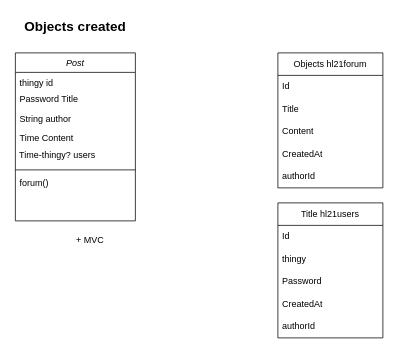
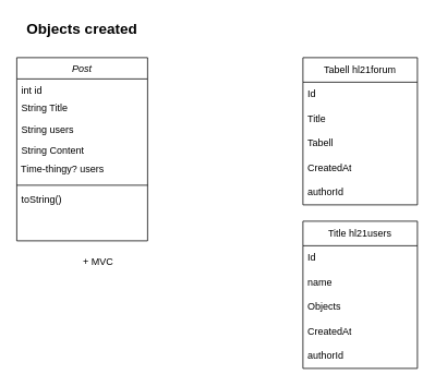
  <mxCell id="0" />
  <mxCell id="1" parent="0" />
  <mxCell id="2" value="Post" style="swimlane;fontStyle=2;align=center;verticalAlign=top;childLayout=stackLayout;horizontal=1;startSize=26;horizontalStack=0;resizeParent=1;resizeLast=0;collapsible=1;marginBottom=0;rounded=0;shadow=0;strokeWidth=1;" parent="1" vertex="1"><mxGeometry x="20" y="70" width="160" height="224" as="geometry"><mxRectangle x="220" y="120" width="160" height="26" as="alternateBounds" /></mxGeometry></mxCell>
- <mxCell id="3" value="thingy id" style="text;align=left;verticalAlign=top;spacingLeft=4;spacingRight=4;overflow=hidden;rotatable=0;points=[[0,0.5],[1,0.5]];portConstraint=eastwest;rounded=0;shadow=0;html=0;" vertex="1" parent="2"><mxGeometry y="26" width="160" height="22" as="geometry" /></mxCell>
- <mxCell id="4" value="Password Title" style="text;align=left;verticalAlign=top;spacingLeft=4;spacingRight=4;overflow=hidden;rotatable=0;points=[[0,0.5],[1,0.5]];portConstraint=eastwest;" parent="2" vertex="1"><mxGeometry y="48" width="160" height="26" as="geometry" /></mxCell>
- <mxCell id="5" value="String author" style="text;align=left;verticalAlign=top;spacingLeft=4;spacingRight=4;overflow=hidden;rotatable=0;points=[[0,0.5],[1,0.5]];portConstraint=eastwest;rounded=0;shadow=0;html=0;" parent="2" vertex="1"><mxGeometry y="74" width="160" height="26" as="geometry" /></mxCell>
- <mxCell id="6" value="Time Content" style="text;align=left;verticalAlign=top;spacingLeft=4;spacingRight=4;overflow=hidden;rotatable=0;points=[[0,0.5],[1,0.5]];portConstraint=eastwest;rounded=0;shadow=0;html=0;" parent="2" vertex="1"><mxGeometry y="100" width="160" height="22" as="geometry" /></mxCell>
+ <mxCell id="3" value="int id" style="text;align=left;verticalAlign=top;spacingLeft=4;spacingRight=4;overflow=hidden;rotatable=0;points=[[0,0.5],[1,0.5]];portConstraint=eastwest;rounded=0;shadow=0;html=0;" vertex="1" parent="2"><mxGeometry y="26" width="160" height="22" as="geometry" /></mxCell>
+ <mxCell id="4" value="String Title" style="text;align=left;verticalAlign=top;spacingLeft=4;spacingRight=4;overflow=hidden;rotatable=0;points=[[0,0.5],[1,0.5]];portConstraint=eastwest;" parent="2" vertex="1"><mxGeometry y="48" width="160" height="26" as="geometry" /></mxCell>
+ <mxCell id="5" value="String users" style="text;align=left;verticalAlign=top;spacingLeft=4;spacingRight=4;overflow=hidden;rotatable=0;points=[[0,0.5],[1,0.5]];portConstraint=eastwest;rounded=0;shadow=0;html=0;" parent="2" vertex="1"><mxGeometry y="74" width="160" height="26" as="geometry" /></mxCell>
+ <mxCell id="6" value="String Content" style="text;align=left;verticalAlign=top;spacingLeft=4;spacingRight=4;overflow=hidden;rotatable=0;points=[[0,0.5],[1,0.5]];portConstraint=eastwest;rounded=0;shadow=0;html=0;" parent="2" vertex="1"><mxGeometry y="100" width="160" height="22" as="geometry" /></mxCell>
  <mxCell id="7" value="&amp;nbsp;Time-thingy? users" style="text;html=1;strokeColor=none;fillColor=none;align=left;verticalAlign=middle;whiteSpace=wrap;rounded=0;" parent="2" vertex="1"><mxGeometry y="122" width="160" height="30" as="geometry" /></mxCell>
  <mxCell id="8" value="" style="line;html=1;strokeWidth=1;align=left;verticalAlign=middle;spacingTop=-1;spacingLeft=3;spacingRight=3;rotatable=0;labelPosition=right;points=[];portConstraint=eastwest;" parent="2" vertex="1"><mxGeometry y="152" width="160" height="8" as="geometry" /></mxCell>
- <mxCell id="9" value="forum()" style="text;align=left;verticalAlign=top;spacingLeft=4;spacingRight=4;overflow=hidden;rotatable=0;points=[[0,0.5],[1,0.5]];portConstraint=eastwest;" parent="2" vertex="1"><mxGeometry y="160" width="160" height="24" as="geometry" /></mxCell>
+ <mxCell id="9" value="toString()" style="text;align=left;verticalAlign=top;spacingLeft=4;spacingRight=4;overflow=hidden;rotatable=0;points=[[0,0.5],[1,0.5]];portConstraint=eastwest;" parent="2" vertex="1"><mxGeometry y="160" width="160" height="24" as="geometry" /></mxCell>
  <mxCell id="10" value="&lt;b&gt;&lt;font style=&quot;font-size: 18px;&quot;&gt;Objects created&lt;/font&gt;&lt;/b&gt;" style="text;html=1;strokeColor=none;fillColor=none;align=center;verticalAlign=middle;whiteSpace=wrap;rounded=0;" parent="1" vertex="1"><mxGeometry x="30" y="20" width="140" height="30" as="geometry" /></mxCell>
- <mxCell id="11" value="Objects hl21forum" style="swimlane;fontStyle=0;childLayout=stackLayout;horizontal=1;startSize=30;horizontalStack=0;resizeParent=1;resizeParentMax=0;resizeLast=0;collapsible=1;marginBottom=0;whiteSpace=wrap;html=1;" vertex="1" parent="1"><mxGeometry x="370" y="70" width="140" height="180" as="geometry" /></mxCell>
+ <mxCell id="11" value="Tabell hl21forum" style="swimlane;fontStyle=0;childLayout=stackLayout;horizontal=1;startSize=30;horizontalStack=0;resizeParent=1;resizeParentMax=0;resizeLast=0;collapsible=1;marginBottom=0;whiteSpace=wrap;html=1;" vertex="1" parent="1"><mxGeometry x="370" y="70" width="140" height="180" as="geometry" /></mxCell>
  <mxCell id="12" value="Id" style="text;strokeColor=none;fillColor=none;align=left;verticalAlign=middle;spacingLeft=4;spacingRight=4;overflow=hidden;points=[[0,0.5],[1,0.5]];portConstraint=eastwest;rotatable=0;whiteSpace=wrap;html=1;" vertex="1" parent="11"><mxGeometry y="30" width="140" height="30" as="geometry" /></mxCell>
  <mxCell id="13" value="Title" style="text;strokeColor=none;fillColor=none;align=left;verticalAlign=middle;spacingLeft=4;spacingRight=4;overflow=hidden;points=[[0,0.5],[1,0.5]];portConstraint=eastwest;rotatable=0;whiteSpace=wrap;html=1;" vertex="1" parent="11"><mxGeometry y="60" width="140" height="30" as="geometry" /></mxCell>
- <mxCell id="14" value="Content" style="text;strokeColor=none;fillColor=none;align=left;verticalAlign=middle;spacingLeft=4;spacingRight=4;overflow=hidden;points=[[0,0.5],[1,0.5]];portConstraint=eastwest;rotatable=0;whiteSpace=wrap;html=1;" vertex="1" parent="11"><mxGeometry y="90" width="140" height="30" as="geometry" /></mxCell>
+ <mxCell id="14" value="Tabell" style="text;strokeColor=none;fillColor=none;align=left;verticalAlign=middle;spacingLeft=4;spacingRight=4;overflow=hidden;points=[[0,0.5],[1,0.5]];portConstraint=eastwest;rotatable=0;whiteSpace=wrap;html=1;" vertex="1" parent="11"><mxGeometry y="90" width="140" height="30" as="geometry" /></mxCell>
  <mxCell id="15" value="CreatedAt" style="text;strokeColor=none;fillColor=none;align=left;verticalAlign=middle;spacingLeft=4;spacingRight=4;overflow=hidden;points=[[0,0.5],[1,0.5]];portConstraint=eastwest;rotatable=0;whiteSpace=wrap;html=1;" vertex="1" parent="11"><mxGeometry y="120" width="140" height="30" as="geometry" /></mxCell>
  <mxCell id="16" value="authorId" style="text;strokeColor=none;fillColor=none;align=left;verticalAlign=middle;spacingLeft=4;spacingRight=4;overflow=hidden;points=[[0,0.5],[1,0.5]];portConstraint=eastwest;rotatable=0;whiteSpace=wrap;html=1;" vertex="1" parent="11"><mxGeometry y="150" width="140" height="30" as="geometry" /></mxCell>
  <mxCell id="17" value="Title hl21users" style="swimlane;fontStyle=0;childLayout=stackLayout;horizontal=1;startSize=30;horizontalStack=0;resizeParent=1;resizeParentMax=0;resizeLast=0;collapsible=1;marginBottom=0;whiteSpace=wrap;html=1;" vertex="1" parent="1"><mxGeometry x="370" y="270" width="140" height="180" as="geometry" /></mxCell>
  <mxCell id="18" value="Id" style="text;strokeColor=none;fillColor=none;align=left;verticalAlign=middle;spacingLeft=4;spacingRight=4;overflow=hidden;points=[[0,0.5],[1,0.5]];portConstraint=eastwest;rotatable=0;whiteSpace=wrap;html=1;" vertex="1" parent="17"><mxGeometry y="30" width="140" height="30" as="geometry" /></mxCell>
- <mxCell id="19" value="thingy" style="text;strokeColor=none;fillColor=none;align=left;verticalAlign=middle;spacingLeft=4;spacingRight=4;overflow=hidden;points=[[0,0.5],[1,0.5]];portConstraint=eastwest;rotatable=0;whiteSpace=wrap;html=1;" vertex="1" parent="17"><mxGeometry y="60" width="140" height="30" as="geometry" /></mxCell>
- <mxCell id="20" value="Password" style="text;strokeColor=none;fillColor=none;align=left;verticalAlign=middle;spacingLeft=4;spacingRight=4;overflow=hidden;points=[[0,0.5],[1,0.5]];portConstraint=eastwest;rotatable=0;whiteSpace=wrap;html=1;" vertex="1" parent="17"><mxGeometry y="90" width="140" height="30" as="geometry" /></mxCell>
+ <mxCell id="19" value="name" style="text;strokeColor=none;fillColor=none;align=left;verticalAlign=middle;spacingLeft=4;spacingRight=4;overflow=hidden;points=[[0,0.5],[1,0.5]];portConstraint=eastwest;rotatable=0;whiteSpace=wrap;html=1;" vertex="1" parent="17"><mxGeometry y="60" width="140" height="30" as="geometry" /></mxCell>
+ <mxCell id="20" value="Objects" style="text;strokeColor=none;fillColor=none;align=left;verticalAlign=middle;spacingLeft=4;spacingRight=4;overflow=hidden;points=[[0,0.5],[1,0.5]];portConstraint=eastwest;rotatable=0;whiteSpace=wrap;html=1;" vertex="1" parent="17"><mxGeometry y="90" width="140" height="30" as="geometry" /></mxCell>
  <mxCell id="21" value="CreatedAt" style="text;strokeColor=none;fillColor=none;align=left;verticalAlign=middle;spacingLeft=4;spacingRight=4;overflow=hidden;points=[[0,0.5],[1,0.5]];portConstraint=eastwest;rotatable=0;whiteSpace=wrap;html=1;" vertex="1" parent="17"><mxGeometry y="120" width="140" height="30" as="geometry" /></mxCell>
  <mxCell id="22" value="authorId" style="text;strokeColor=none;fillColor=none;align=left;verticalAlign=middle;spacingLeft=4;spacingRight=4;overflow=hidden;points=[[0,0.5],[1,0.5]];portConstraint=eastwest;rotatable=0;whiteSpace=wrap;html=1;" vertex="1" parent="17"><mxGeometry y="150" width="140" height="30" as="geometry" /></mxCell>
  <mxCell id="23" value="+ MVC" style="text;html=1;strokeColor=none;fillColor=none;align=center;verticalAlign=middle;whiteSpace=wrap;rounded=0;" vertex="1" parent="1"><mxGeometry x="90" y="305" width="60" height="30" as="geometry" /></mxCell>
